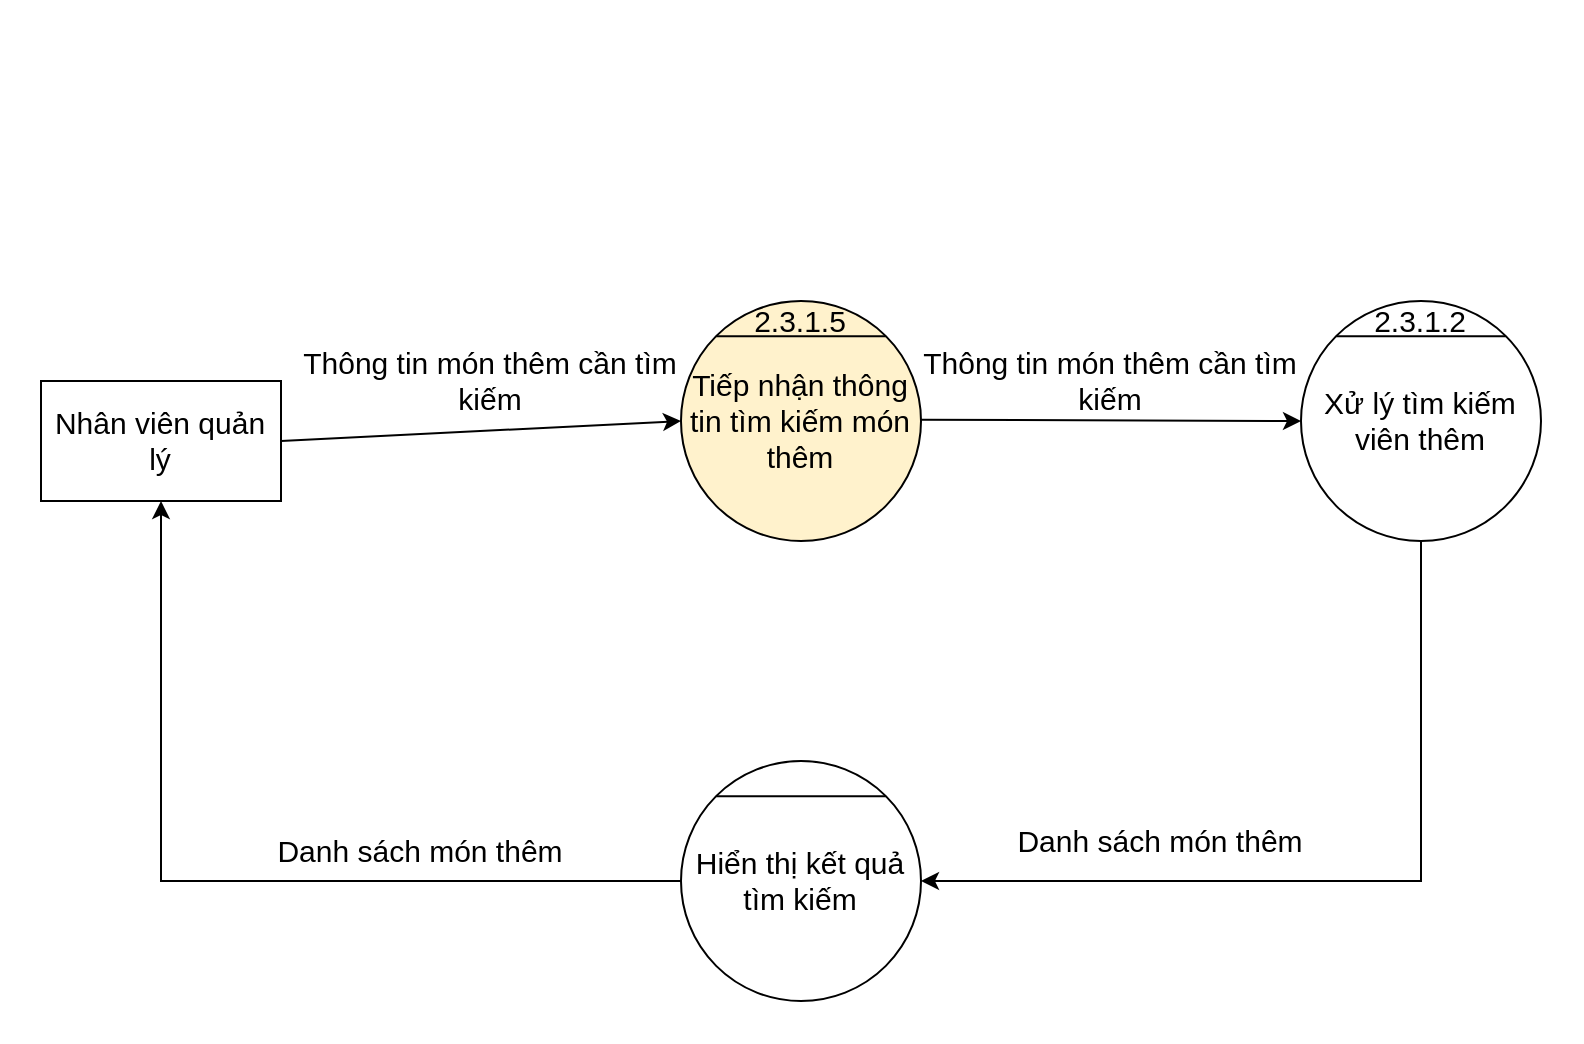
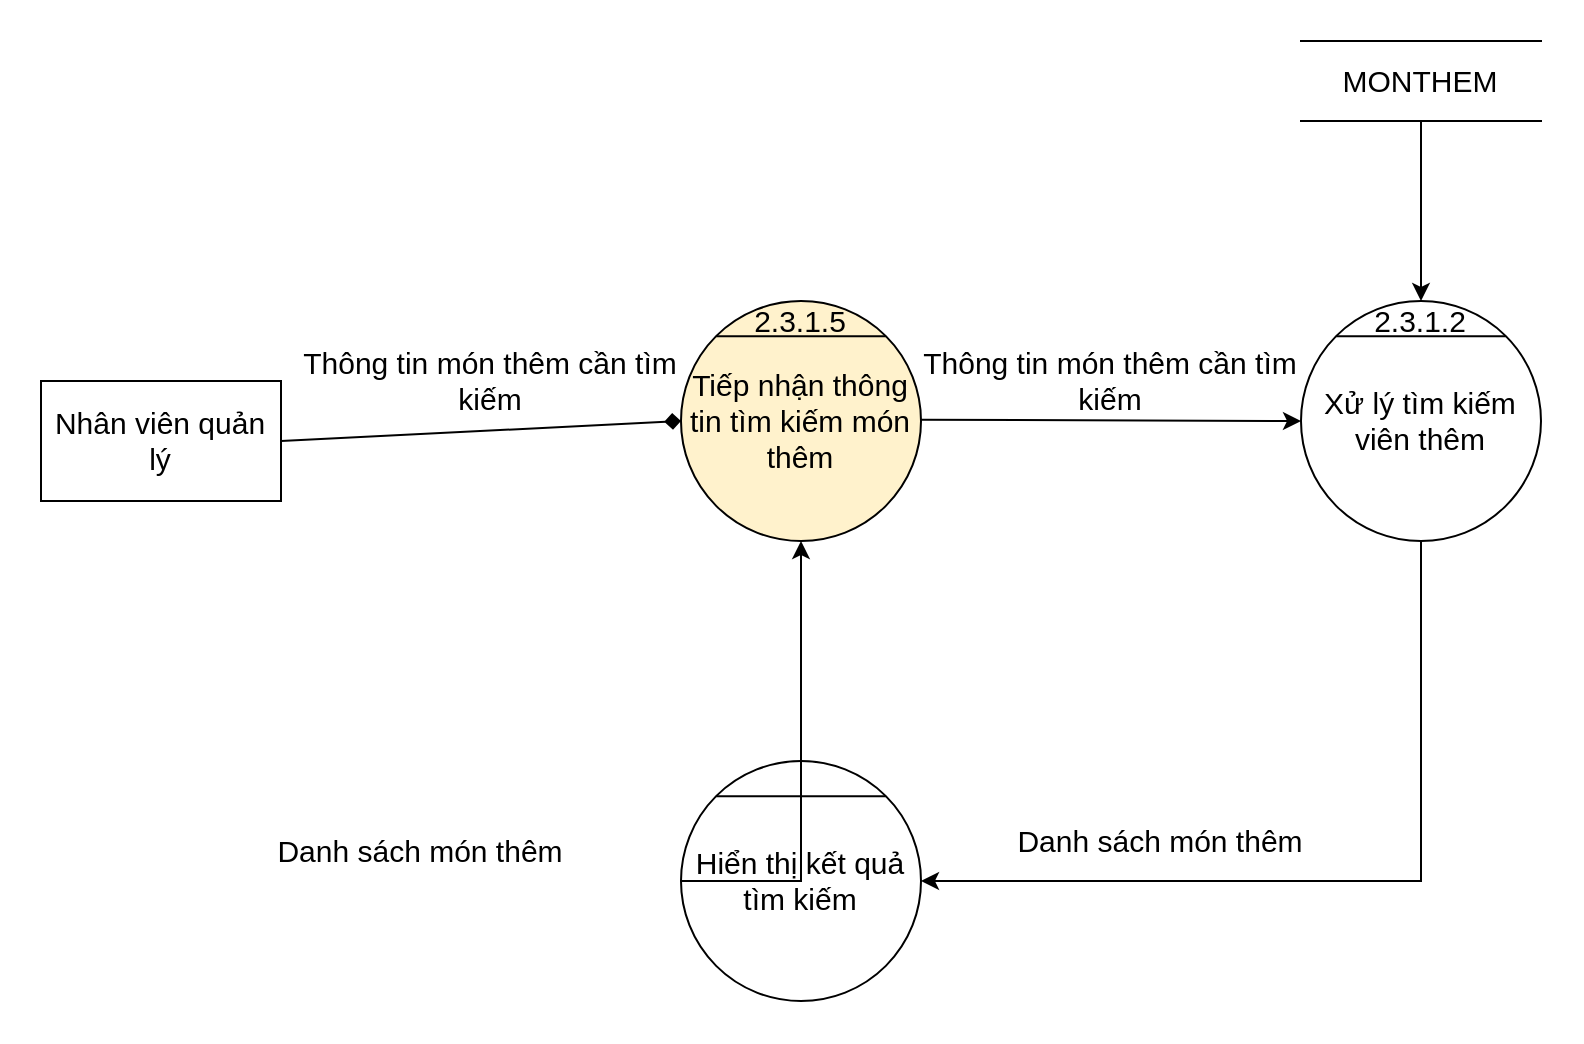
  <mxCell id="0" />
  <mxCell id="1" parent="0" />
  <mxCell id="2" value="Tiếp nhận thông tin tìm kiếm món thêm" style="ellipse;whiteSpace=wrap;html=1;aspect=fixed;fontSize=15;fillColor=#fff2cc;" vertex="1" parent="1"><mxGeometry x="340" y="150" width="120" height="120" as="geometry" /></mxCell>
  <mxCell id="3" value="" style="endArrow=none;html=1;rounded=0;exitX=0;exitY=0;exitDx=0;exitDy=0;entryX=1;entryY=0;entryDx=0;entryDy=0;fontSize=15;" edge="1" parent="1" source="2" target="2"><mxGeometry width="50" height="50" relative="1" as="geometry"><mxPoint x="620" y="190" as="sourcePoint" /><mxPoint x="670" y="140" as="targetPoint" /></mxGeometry></mxCell>
  <mxCell id="4" value="2.3.1.5" style="text;html=1;strokeColor=none;fillColor=none;align=center;verticalAlign=middle;whiteSpace=wrap;rounded=0;fontSize=15;" vertex="1" parent="1"><mxGeometry x="380" y="150" width="40" height="20" as="geometry" /></mxCell>
  <mxCell id="5" value="Nhân viên quản lý" style="rounded=0;whiteSpace=wrap;html=1;fontSize=15;" vertex="1" parent="1"><mxGeometry x="20" y="190" width="120" height="60" as="geometry" /></mxCell>
- <mxCell id="6" value="" style="endArrow=classic;html=1;rounded=0;exitX=1;exitY=0.5;exitDx=0;exitDy=0;entryX=0;entryY=0.5;entryDx=0;entryDy=0;fontSize=15;" edge="1" parent="1" source="5" target="2"><mxGeometry width="50" height="50" relative="1" as="geometry"><mxPoint x="290" y="230" as="sourcePoint" /><mxPoint x="340" y="180" as="targetPoint" /></mxGeometry></mxCell>
+ <mxCell id="6" value="" style="endArrow=diamond;html=1;rounded=0;exitX=1;exitY=0.5;exitDx=0;exitDy=0;entryX=0;entryY=0.5;entryDx=0;entryDy=0;fontSize=15;" edge="1" parent="1" source="5" target="2"><mxGeometry width="50" height="50" relative="1" as="geometry"><mxPoint x="290" y="230" as="sourcePoint" /><mxPoint x="340" y="180" as="targetPoint" /></mxGeometry></mxCell>
  <mxCell id="7" value="" style="endArrow=classic;html=1;rounded=0;exitX=1;exitY=0.5;exitDx=0;exitDy=0;fontSize=15;entryX=0;entryY=0.5;entryDx=0;entryDy=0;" edge="1" parent="1" target="8"><mxGeometry width="50" height="50" relative="1" as="geometry"><mxPoint x="460" y="209.41" as="sourcePoint" /><mxPoint x="580" y="209" as="targetPoint" /></mxGeometry></mxCell>
  <mxCell id="8" value="Xử lý tìm kiếm viên thêm" style="ellipse;whiteSpace=wrap;html=1;aspect=fixed;fontSize=15;" vertex="1" parent="1"><mxGeometry x="650" y="150" width="120" height="120" as="geometry" /></mxCell>
  <mxCell id="9" value="" style="endArrow=none;html=1;rounded=0;exitX=0;exitY=0;exitDx=0;exitDy=0;entryX=1;entryY=0;entryDx=0;entryDy=0;fontSize=15;" edge="1" parent="1" source="8" target="8"><mxGeometry width="50" height="50" relative="1" as="geometry"><mxPoint x="870" y="190" as="sourcePoint" /><mxPoint x="920" y="140" as="targetPoint" /></mxGeometry></mxCell>
  <mxCell id="10" value="2.3.1.2" style="text;html=1;strokeColor=none;fillColor=none;align=center;verticalAlign=middle;whiteSpace=wrap;rounded=0;fontSize=15;" vertex="1" parent="1"><mxGeometry x="690" y="150" width="40" height="20" as="geometry" /></mxCell>
  <mxCell id="11" value="Hiển thị kết quả tìm kiếm" style="ellipse;whiteSpace=wrap;html=1;aspect=fixed;fontSize=15;" vertex="1" parent="1"><mxGeometry x="340" y="380" width="120" height="120" as="geometry" /></mxCell>
  <mxCell id="12" value="" style="endArrow=none;html=1;rounded=0;exitX=0;exitY=0;exitDx=0;exitDy=0;entryX=1;entryY=0;entryDx=0;entryDy=0;fontSize=15;" edge="1" parent="1" source="11" target="11"><mxGeometry width="50" height="50" relative="1" as="geometry"><mxPoint x="385" y="610" as="sourcePoint" /><mxPoint x="435" y="560" as="targetPoint" /></mxGeometry></mxCell>
  <mxCell id="13" value="Thông tin món thêm cần tìm kiếm" style="text;html=1;strokeColor=none;fillColor=none;align=center;verticalAlign=middle;whiteSpace=wrap;rounded=0;fontSize=15;" vertex="1" parent="1"><mxGeometry x="150" y="170" width="190" height="40" as="geometry" /></mxCell>
  <mxCell id="14" value="Thông tin món thêm cần tìm kiếm" style="text;html=1;strokeColor=none;fillColor=none;align=center;verticalAlign=middle;whiteSpace=wrap;rounded=0;fontSize=15;" vertex="1" parent="1"><mxGeometry x="460" y="170" width="190" height="40" as="geometry" /></mxCell>
+ <mxCell id="15" value="MONTHEM" style="shape=partialRectangle;whiteSpace=wrap;html=1;left=0;right=0;fillColor=none;fontSize=15;" vertex="1" parent="1"><mxGeometry x="650" y="20" width="120" height="40" as="geometry" /></mxCell>
+ <mxCell id="16" value="" style="endArrow=classic;html=1;rounded=0;fontSize=15;exitX=0.5;exitY=1;exitDx=0;exitDy=0;entryX=0.5;entryY=0;entryDx=0;entryDy=0;" edge="1" parent="1" source="15" target="10"><mxGeometry width="50" height="50" relative="1" as="geometry"><mxPoint x="430" y="310" as="sourcePoint" /><mxPoint x="480" y="260" as="targetPoint" /></mxGeometry></mxCell>
  <mxCell id="17" value="" style="edgeStyle=segmentEdgeStyle;endArrow=classic;html=1;rounded=0;fontSize=15;exitX=0.5;exitY=1;exitDx=0;exitDy=0;entryX=1;entryY=0.5;entryDx=0;entryDy=0;" edge="1" parent="1" source="8" target="11"><mxGeometry width="50" height="50" relative="1" as="geometry"><mxPoint x="430" y="420" as="sourcePoint" /><mxPoint x="480" y="370" as="targetPoint" /><Array as="points"><mxPoint x="710" y="440" /></Array></mxGeometry></mxCell>
  <mxCell id="18" value="Danh sách món thêm" style="text;html=1;strokeColor=none;fillColor=none;align=center;verticalAlign=middle;whiteSpace=wrap;rounded=0;fontSize=15;" vertex="1" parent="1"><mxGeometry x="480" y="400" width="200" height="40" as="geometry" /></mxCell>
- <mxCell id="19" value="" style="edgeStyle=segmentEdgeStyle;endArrow=classic;html=1;rounded=0;fontSize=15;exitX=0;exitY=0.5;exitDx=0;exitDy=0;entryX=0.5;entryY=1;entryDx=0;entryDy=0;" edge="1" parent="1" source="11" target="5"><mxGeometry width="50" height="50" relative="1" as="geometry"><mxPoint x="430" y="520" as="sourcePoint" /><mxPoint x="480" y="470" as="targetPoint" /></mxGeometry></mxCell>
+ <mxCell id="19" value="" style="edgeStyle=segmentEdgeStyle;endArrow=classic;html=1;rounded=0;fontSize=15;exitX=0;exitY=0.5;exitDx=0;exitDy=0;" edge="1" parent="1" source="11" target="2"><mxGeometry width="50" height="50" relative="1" as="geometry"><mxPoint x="430" y="520" as="sourcePoint" /><mxPoint x="480" y="470" as="targetPoint" /></mxGeometry></mxCell>
  <mxCell id="20" value="Danh sách món thêm" style="text;html=1;strokeColor=none;fillColor=none;align=center;verticalAlign=middle;whiteSpace=wrap;rounded=0;fontSize=15;" vertex="1" parent="1"><mxGeometry x="110" y="400" width="200" height="50" as="geometry" /></mxCell>
